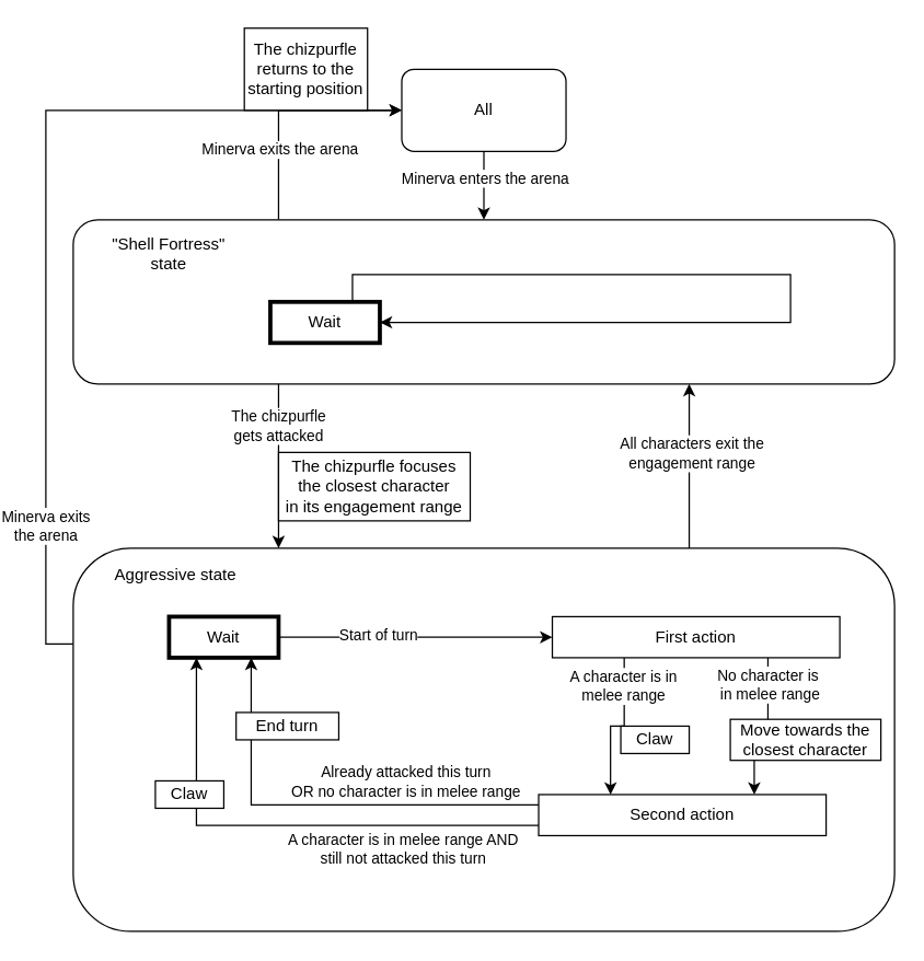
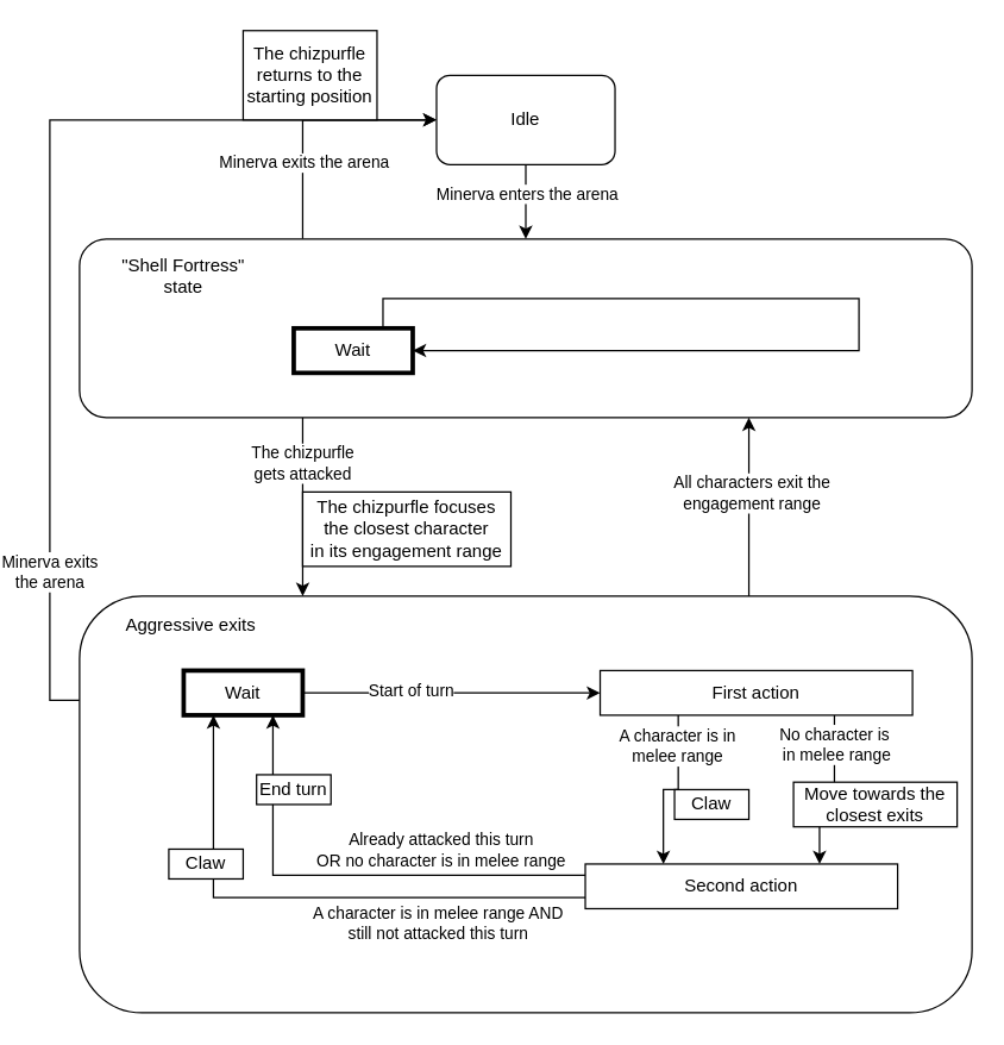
  <mxCell id="0" />
  <mxCell id="1" style="" parent="0" />
- <mxCell id="2" value="All" style="rounded=1;whiteSpace=wrap;html=1;" parent="1" vertex="1"><mxGeometry x="260" y="50" width="120" height="60" as="geometry" /></mxCell>
+ <mxCell id="2" value="Idle" style="rounded=1;whiteSpace=wrap;html=1;" parent="1" vertex="1"><mxGeometry x="260" y="50" width="120" height="60" as="geometry" /></mxCell>
  <mxCell id="3" style="edgeStyle=orthogonalEdgeStyle;rounded=0;orthogonalLoop=1;jettySize=auto;html=1;entryX=0;entryY=0.5;entryDx=0;entryDy=0;exitX=0.25;exitY=0;exitDx=0;exitDy=0;" parent="1" source="12" target="2" edge="1"><mxGeometry relative="1" as="geometry"><mxPoint x="0" y="77.793" as="targetPoint" /><mxPoint x="170" y="200" as="sourcePoint" /><Array as="points"><mxPoint x="170" y="80" /></Array></mxGeometry></mxCell>
  <mxCell id="4" value="Minerva exits the arena" style="edgeLabel;html=1;align=center;verticalAlign=middle;resizable=0;points=[];" parent="3" vertex="1" connectable="0"><mxGeometry x="-0.381" relative="1" as="geometry"><mxPoint y="1.67" as="offset" /></mxGeometry></mxCell>
  <mxCell id="5" style="edgeStyle=orthogonalEdgeStyle;rounded=0;orthogonalLoop=1;jettySize=auto;html=1;exitX=0;exitY=0.25;exitDx=0;exitDy=0;entryX=0;entryY=0.5;entryDx=0;entryDy=0;" parent="1" source="9" target="2" edge="1"><mxGeometry relative="1" as="geometry"><mxPoint x="-20" y="68.667" as="targetPoint" /></mxGeometry></mxCell>
  <mxCell id="6" value="Minerva exits &lt;br&gt;the arena" style="edgeLabel;html=1;align=center;verticalAlign=middle;resizable=0;points=[];" parent="5" vertex="1" connectable="0"><mxGeometry x="-0.682" y="1" relative="1" as="geometry"><mxPoint as="offset" /></mxGeometry></mxCell>
  <mxCell id="7" style="edgeStyle=orthogonalEdgeStyle;rounded=0;orthogonalLoop=1;jettySize=auto;html=1;exitX=0.75;exitY=0;exitDx=0;exitDy=0;entryX=0.75;entryY=1;entryDx=0;entryDy=0;" parent="1" source="9" target="12" edge="1"><mxGeometry relative="1" as="geometry" /></mxCell>
  <mxCell id="8" value="All characters exit the&lt;br&gt;engagement range" style="edgeLabel;html=1;align=center;verticalAlign=middle;resizable=0;points=[];" parent="7" vertex="1" connectable="0"><mxGeometry x="-0.667" y="-1" relative="1" as="geometry"><mxPoint y="-50" as="offset" /></mxGeometry></mxCell>
  <mxCell id="9" value="" style="rounded=1;whiteSpace=wrap;html=1;align=left;" parent="1" vertex="1"><mxGeometry x="20" y="400" width="600" height="280" as="geometry" /></mxCell>
  <mxCell id="10" style="edgeStyle=orthogonalEdgeStyle;rounded=0;orthogonalLoop=1;jettySize=auto;html=1;exitX=0.25;exitY=1;exitDx=0;exitDy=0;entryX=0.25;entryY=0;entryDx=0;entryDy=0;" parent="1" source="12" target="9" edge="1"><mxGeometry relative="1" as="geometry" /></mxCell>
  <mxCell id="11" value="The chizpurfle&lt;br&gt;gets attacked" style="edgeLabel;html=1;align=center;verticalAlign=middle;resizable=0;points=[];" parent="10" vertex="1" connectable="0"><mxGeometry x="-0.739" y="-1" relative="1" as="geometry"><mxPoint y="14.17" as="offset" /></mxGeometry></mxCell>
  <mxCell id="12" value="" style="rounded=1;whiteSpace=wrap;html=1;" parent="1" vertex="1"><mxGeometry x="20" y="160" width="600" height="120" as="geometry" /></mxCell>
  <mxCell id="13" value="&quot;Shell Fortress&quot; state" style="text;html=1;strokeColor=none;fillColor=none;align=center;verticalAlign=middle;whiteSpace=wrap;rounded=0;" parent="1" vertex="1"><mxGeometry x="40" y="170" width="100" height="30" as="geometry" /></mxCell>
  <mxCell id="14" value="Aggressive" style="" parent="0" />
  <mxCell id="15" style="edgeStyle=orthogonalEdgeStyle;rounded=0;orthogonalLoop=1;jettySize=auto;html=1;exitX=1;exitY=0.5;exitDx=0;exitDy=0;" parent="14" source="17" target="22" edge="1"><mxGeometry relative="1" as="geometry" /></mxCell>
  <mxCell id="16" value="Start of turn" style="edgeLabel;html=1;align=center;verticalAlign=middle;resizable=0;points=[];" parent="15" vertex="1" connectable="0"><mxGeometry x="-0.283" y="2" relative="1" as="geometry"><mxPoint as="offset" /></mxGeometry></mxCell>
  <mxCell id="17" value="Wait" style="rounded=0;whiteSpace=wrap;html=1;strokeColor=#000000;fillColor=#ffffff;strokeWidth=3;" parent="14" vertex="1"><mxGeometry x="90" y="450" width="80" height="30" as="geometry" /></mxCell>
  <mxCell id="18" style="edgeStyle=orthogonalEdgeStyle;rounded=0;orthogonalLoop=1;jettySize=auto;html=1;exitX=0.25;exitY=1;exitDx=0;exitDy=0;entryX=0.25;entryY=0;entryDx=0;entryDy=0;" parent="14" source="22" target="27" edge="1"><mxGeometry relative="1" as="geometry" /></mxCell>
  <mxCell id="19" value="A character is in &lt;br&gt;melee range" style="edgeLabel;html=1;align=center;verticalAlign=middle;resizable=0;points=[];" parent="18" vertex="1" connectable="0"><mxGeometry x="-0.168" y="-1" relative="1" as="geometry"><mxPoint y="-25.52" as="offset" /></mxGeometry></mxCell>
  <mxCell id="20" style="edgeStyle=orthogonalEdgeStyle;rounded=0;orthogonalLoop=1;jettySize=auto;html=1;exitX=0.75;exitY=1;exitDx=0;exitDy=0;entryX=0.75;entryY=0;entryDx=0;entryDy=0;" parent="14" source="22" target="27" edge="1"><mxGeometry relative="1" as="geometry" /></mxCell>
  <mxCell id="21" value="No character is&amp;nbsp;&lt;br&gt;in melee range" style="edgeLabel;html=1;align=center;verticalAlign=middle;resizable=0;points=[];" parent="20" vertex="1" connectable="0"><mxGeometry x="-0.703" y="1" relative="1" as="geometry"><mxPoint y="3.33" as="offset" /></mxGeometry></mxCell>
  <mxCell id="22" value="First action" style="rounded=0;whiteSpace=wrap;html=1;strokeColor=#000000;fillColor=#ffffff;" parent="14" vertex="1"><mxGeometry x="370" y="450" width="210" height="30" as="geometry" /></mxCell>
  <mxCell id="23" style="edgeStyle=orthogonalEdgeStyle;rounded=0;orthogonalLoop=1;jettySize=auto;html=1;exitX=0;exitY=0.25;exitDx=0;exitDy=0;entryX=0.75;entryY=1;entryDx=0;entryDy=0;" parent="14" source="27" target="17" edge="1"><mxGeometry relative="1" as="geometry" /></mxCell>
  <mxCell id="24" value="Already attacked this turn&lt;br&gt;OR no character is in melee range" style="edgeLabel;html=1;align=center;verticalAlign=middle;resizable=0;points=[];" parent="23" vertex="1" connectable="0"><mxGeometry x="-0.374" y="-3" relative="1" as="geometry"><mxPoint x="1.67" y="-14.49" as="offset" /></mxGeometry></mxCell>
  <mxCell id="25" style="edgeStyle=orthogonalEdgeStyle;rounded=0;orthogonalLoop=1;jettySize=auto;html=1;exitX=0;exitY=0.75;exitDx=0;exitDy=0;entryX=0.25;entryY=1;entryDx=0;entryDy=0;" parent="14" source="27" target="17" edge="1"><mxGeometry relative="1" as="geometry" /></mxCell>
  <mxCell id="26" value="A character is in melee range AND&lt;br&gt;still not attacked this turn" style="edgeLabel;html=1;align=center;verticalAlign=middle;resizable=0;points=[];" parent="25" vertex="1" connectable="0"><mxGeometry x="-0.462" y="-1" relative="1" as="geometry"><mxPoint y="18.49" as="offset" /></mxGeometry></mxCell>
  <mxCell id="27" value="Second action" style="rounded=0;whiteSpace=wrap;html=1;strokeColor=#000000;fillColor=#ffffff;" parent="14" vertex="1"><mxGeometry x="360" y="580" width="210" height="30" as="geometry" /></mxCell>
  <mxCell id="28" value="Wait" style="rounded=0;whiteSpace=wrap;html=1;strokeColor=#000000;fillColor=#ffffff;strokeWidth=3;" parent="14" vertex="1"><mxGeometry x="164" y="220" width="80" height="30" as="geometry" /></mxCell>
  <mxCell id="29" style="edgeStyle=orthogonalEdgeStyle;rounded=0;orthogonalLoop=1;jettySize=auto;html=1;exitX=0.75;exitY=0;exitDx=0;exitDy=0;entryX=1;entryY=0.5;entryDx=0;entryDy=0;" parent="14" source="28" target="28" edge="1"><mxGeometry relative="1" as="geometry"><Array as="points"><mxPoint x="224" y="200" /><mxPoint x="544" y="200" /><mxPoint x="544" y="235" /></Array></mxGeometry></mxCell>
- <mxCell id="30" value="End turn" style="text;html=1;align=center;verticalAlign=middle;whiteSpace=wrap;rounded=0;fillColor=#ffffff;strokeColor=#000000;" parent="14" vertex="1"><mxGeometry x="139" y="520" width="75" height="20" as="geometry" /></mxCell>
+ <mxCell id="30" value="End turn" style="text;html=1;align=center;verticalAlign=middle;whiteSpace=wrap;rounded=0;fillColor=#ffffff;strokeColor=#000000;" parent="14" vertex="1"><mxGeometry x="139" y="520" width="50" height="20" as="geometry" /></mxCell>
  <mxCell id="31" value="Tags" parent="0" />
- <mxCell id="32" value="The chizpurfle returns to the starting position" style="text;html=1;align=center;verticalAlign=middle;whiteSpace=wrap;rounded=0;fillColor=#ffffff;strokeColor=#000000;" parent="31" vertex="1"><mxGeometry x="145" y="20" width="90" height="60" as="geometry" /></mxCell>
+ <mxCell id="32" value="The chizpurfle returns to the starting position" style="text;html=1;align=center;verticalAlign=middle;whiteSpace=wrap;rounded=0;fillColor=#ffffff;strokeColor=#000000;" parent="31" vertex="1"><mxGeometry x="130" y="20" width="90" height="60" as="geometry" /></mxCell>
  <mxCell id="33" value="Claw" style="text;html=1;align=center;verticalAlign=middle;whiteSpace=wrap;rounded=0;fillColor=#ffffff;strokeColor=#000000;" parent="31" vertex="1"><mxGeometry x="420" y="530" width="50" height="20" as="geometry" /></mxCell>
- <mxCell id="34" value="Move towards the&lt;br&gt;closest character" style="text;html=1;align=center;verticalAlign=middle;whiteSpace=wrap;rounded=0;fillColor=#ffffff;strokeColor=#000000;" parent="31" vertex="1"><mxGeometry x="500" y="525" width="110" height="30" as="geometry" /></mxCell>
+ <mxCell id="34" value="Move towards the&lt;br&gt;closest exits" style="text;html=1;align=center;verticalAlign=middle;whiteSpace=wrap;rounded=0;fillColor=#ffffff;strokeColor=#000000;" parent="31" vertex="1"><mxGeometry x="500" y="525" width="110" height="30" as="geometry" /></mxCell>
  <mxCell id="35" style="edgeStyle=orthogonalEdgeStyle;rounded=0;orthogonalLoop=1;jettySize=auto;html=1;exitX=0.5;exitY=1;exitDx=0;exitDy=0;" parent="31" source="2" target="12" edge="1"><mxGeometry relative="1" as="geometry"><mxPoint x="320" y="190" as="targetPoint" /></mxGeometry></mxCell>
  <mxCell id="36" value="Minerva enters the arena" style="edgeLabel;html=1;align=center;verticalAlign=middle;resizable=0;points=[];" parent="35" vertex="1" connectable="0"><mxGeometry x="-0.646" y="-1" relative="1" as="geometry"><mxPoint x="1" y="10.83" as="offset" /></mxGeometry></mxCell>
- <mxCell id="37" value="Aggressive state" style="text;html=1;strokeColor=none;fillColor=none;align=center;verticalAlign=middle;whiteSpace=wrap;rounded=0;" parent="31" vertex="1"><mxGeometry x="40" y="410" width="110" height="20" as="geometry" /></mxCell>
+ <mxCell id="37" value="Aggressive exits" style="text;html=1;strokeColor=none;fillColor=none;align=center;verticalAlign=middle;whiteSpace=wrap;rounded=0;" parent="31" vertex="1"><mxGeometry x="40" y="410" width="110" height="20" as="geometry" /></mxCell>
  <mxCell id="38" value="The chizpurfle focuses the closest character&lt;br&gt;in its engagement range" style="text;html=1;align=center;verticalAlign=middle;whiteSpace=wrap;rounded=0;strokeColor=#000000;fillColor=#FFFFFF;" parent="31" vertex="1"><mxGeometry x="170" y="330" width="140" height="50" as="geometry" /></mxCell>
  <mxCell id="39" value="Claw" style="text;html=1;align=center;verticalAlign=middle;whiteSpace=wrap;rounded=0;fillColor=#ffffff;strokeColor=#000000;" parent="31" vertex="1"><mxGeometry x="80" y="570" width="50" height="20" as="geometry" /></mxCell>
